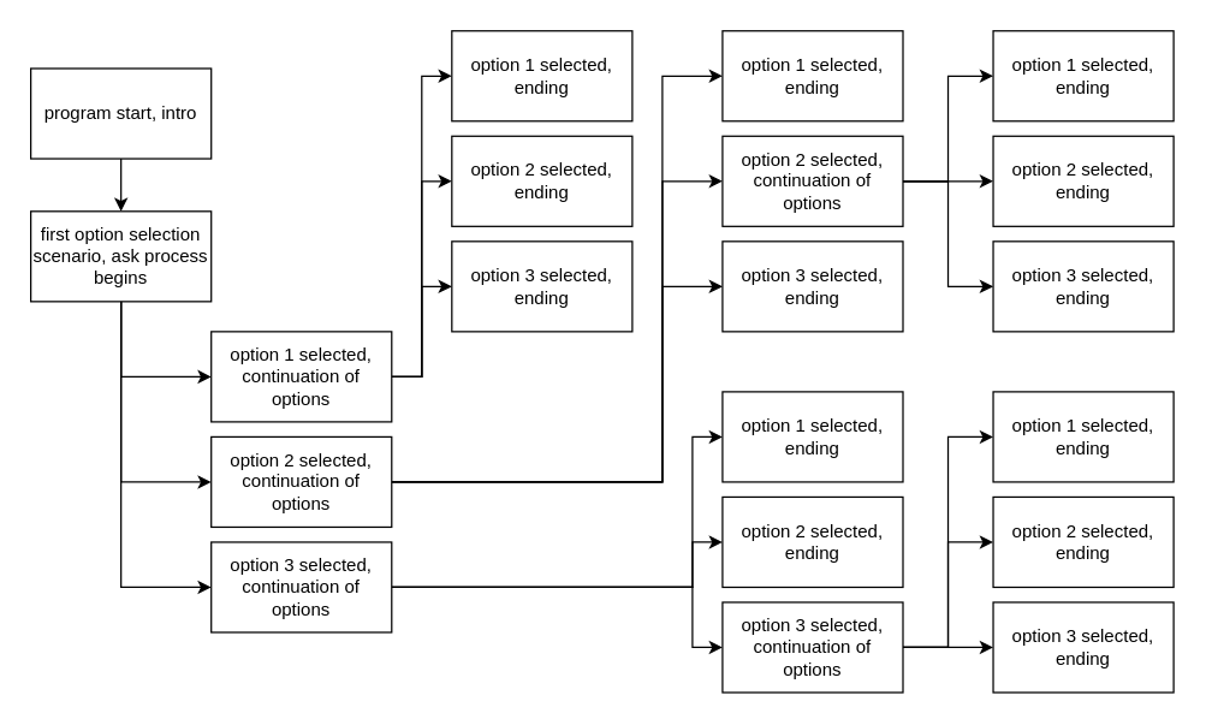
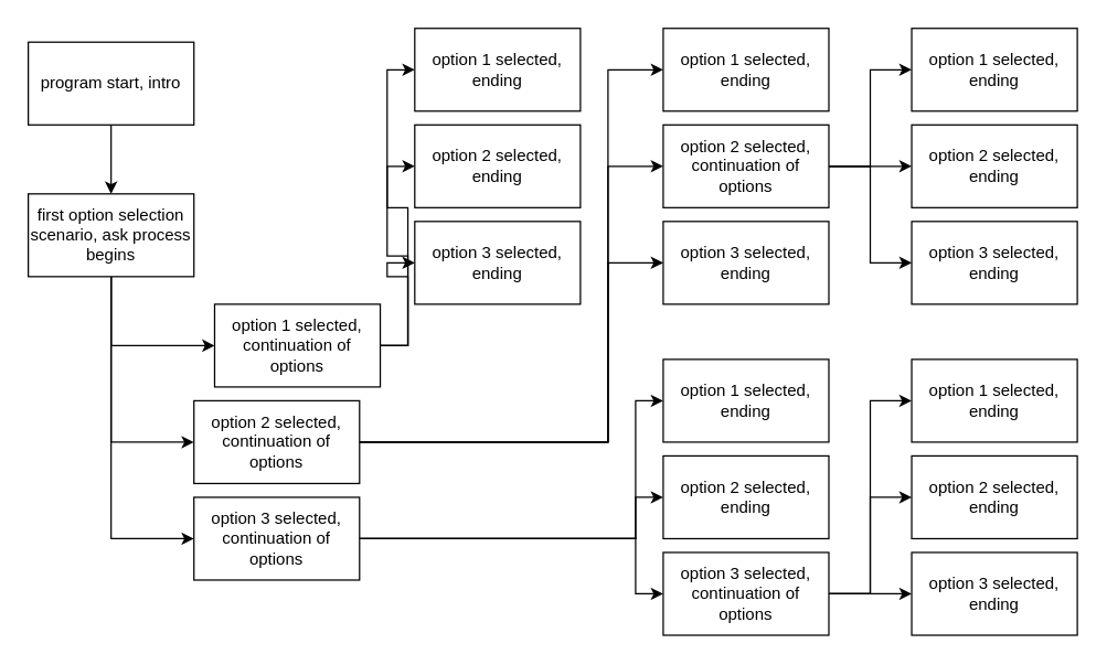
  <mxCell id="0" />
  <mxCell id="1" parent="0" />
  <mxCell id="2" style="edgeStyle=orthogonalEdgeStyle;rounded=0;orthogonalLoop=1;jettySize=auto;html=1;exitX=0.5;exitY=1;exitDx=0;exitDy=0;entryX=0.5;entryY=0;entryDx=0;entryDy=0;" edge="1" parent="1" source="3" target="7"><mxGeometry relative="1" as="geometry" /></mxCell>
- <mxCell id="3" value="&lt;div&gt;program start, intro&lt;/div&gt;" style="rounded=0;whiteSpace=wrap;html=1;" vertex="1" parent="1"><mxGeometry x="20" y="45" width="120" height="60" as="geometry" /></mxCell>
+ <mxCell id="3" value="&lt;div&gt;program start, intro&lt;/div&gt;" style="rounded=0;whiteSpace=wrap;html=1;" vertex="1" parent="1"><mxGeometry x="20" y="30" width="120" height="60" as="geometry" /></mxCell>
  <mxCell id="4" style="edgeStyle=orthogonalEdgeStyle;rounded=0;orthogonalLoop=1;jettySize=auto;html=1;exitX=0.5;exitY=1;exitDx=0;exitDy=0;entryX=0;entryY=0.5;entryDx=0;entryDy=0;" edge="1" parent="1" source="7" target="11"><mxGeometry relative="1" as="geometry" /></mxCell>
  <mxCell id="5" style="edgeStyle=orthogonalEdgeStyle;rounded=0;orthogonalLoop=1;jettySize=auto;html=1;exitX=0.5;exitY=1;exitDx=0;exitDy=0;entryX=0;entryY=0.5;entryDx=0;entryDy=0;" edge="1" parent="1" source="7" target="15"><mxGeometry relative="1" as="geometry" /></mxCell>
  <mxCell id="6" style="edgeStyle=orthogonalEdgeStyle;rounded=0;orthogonalLoop=1;jettySize=auto;html=1;exitX=0.5;exitY=1;exitDx=0;exitDy=0;entryX=0;entryY=0.5;entryDx=0;entryDy=0;" edge="1" parent="1" source="7" target="19"><mxGeometry relative="1" as="geometry" /></mxCell>
  <mxCell id="7" value="first option selection scenario, ask process begins" style="rounded=0;whiteSpace=wrap;html=1;" vertex="1" parent="1"><mxGeometry x="20" y="140" width="120" height="60" as="geometry" /></mxCell>
  <mxCell id="8" style="edgeStyle=orthogonalEdgeStyle;rounded=0;orthogonalLoop=1;jettySize=auto;html=1;exitX=1;exitY=0.5;exitDx=0;exitDy=0;entryX=0;entryY=0.5;entryDx=0;entryDy=0;" edge="1" parent="1" source="11" target="20"><mxGeometry relative="1" as="geometry" /></mxCell>
  <mxCell id="9" style="edgeStyle=orthogonalEdgeStyle;rounded=0;orthogonalLoop=1;jettySize=auto;html=1;exitX=1;exitY=0.5;exitDx=0;exitDy=0;entryX=0;entryY=0.5;entryDx=0;entryDy=0;" edge="1" parent="1" source="11" target="21"><mxGeometry relative="1" as="geometry" /></mxCell>
  <mxCell id="10" style="edgeStyle=orthogonalEdgeStyle;rounded=0;orthogonalLoop=1;jettySize=auto;html=1;exitX=1;exitY=0.5;exitDx=0;exitDy=0;entryX=0;entryY=0.5;entryDx=0;entryDy=0;" edge="1" parent="1" source="11" target="22"><mxGeometry relative="1" as="geometry" /></mxCell>
- <mxCell id="11" value="option 1 selected, continuation of options" style="rounded=0;whiteSpace=wrap;html=1;" vertex="1" parent="1"><mxGeometry x="140" y="220" width="120" height="60" as="geometry" /></mxCell>
+ <mxCell id="11" value="option 1 selected, continuation of options" style="rounded=0;whiteSpace=wrap;html=1;" vertex="1" parent="1"><mxGeometry x="155" y="220" width="120" height="60" as="geometry" /></mxCell>
  <mxCell id="12" style="edgeStyle=orthogonalEdgeStyle;rounded=0;orthogonalLoop=1;jettySize=auto;html=1;exitX=1;exitY=0.5;exitDx=0;exitDy=0;entryX=0;entryY=0.5;entryDx=0;entryDy=0;" edge="1" parent="1" source="15" target="23"><mxGeometry relative="1" as="geometry"><Array as="points"><mxPoint x="440" y="320" /><mxPoint x="440" y="50" /></Array></mxGeometry></mxCell>
  <mxCell id="13" style="edgeStyle=orthogonalEdgeStyle;rounded=0;orthogonalLoop=1;jettySize=auto;html=1;exitX=1;exitY=0.5;exitDx=0;exitDy=0;entryX=0;entryY=0.5;entryDx=0;entryDy=0;" edge="1" parent="1" source="15" target="28"><mxGeometry relative="1" as="geometry"><Array as="points"><mxPoint x="440" y="320" /><mxPoint x="440" y="120" /></Array></mxGeometry></mxCell>
  <mxCell id="14" style="edgeStyle=orthogonalEdgeStyle;rounded=0;orthogonalLoop=1;jettySize=auto;html=1;exitX=1;exitY=0.5;exitDx=0;exitDy=0;entryX=0;entryY=0.5;entryDx=0;entryDy=0;" edge="1" parent="1" source="15" target="24"><mxGeometry relative="1" as="geometry"><Array as="points"><mxPoint x="440" y="320" /><mxPoint x="440" y="190" /></Array></mxGeometry></mxCell>
  <mxCell id="15" value="option 2 selected, continuation of options" style="rounded=0;whiteSpace=wrap;html=1;" vertex="1" parent="1"><mxGeometry x="140" y="290" width="120" height="60" as="geometry" /></mxCell>
  <mxCell id="16" style="edgeStyle=orthogonalEdgeStyle;rounded=0;orthogonalLoop=1;jettySize=auto;html=1;exitX=1;exitY=0.5;exitDx=0;exitDy=0;entryX=0;entryY=0.5;entryDx=0;entryDy=0;" edge="1" parent="1" source="19" target="32"><mxGeometry relative="1" as="geometry"><Array as="points"><mxPoint x="460" y="390" /><mxPoint x="460" y="290" /></Array></mxGeometry></mxCell>
  <mxCell id="17" style="edgeStyle=orthogonalEdgeStyle;rounded=0;orthogonalLoop=1;jettySize=auto;html=1;exitX=1;exitY=0.5;exitDx=0;exitDy=0;entryX=0;entryY=0.5;entryDx=0;entryDy=0;" edge="1" parent="1" source="19" target="33"><mxGeometry relative="1" as="geometry"><Array as="points"><mxPoint x="460" y="390" /><mxPoint x="460" y="360" /></Array></mxGeometry></mxCell>
  <mxCell id="18" style="edgeStyle=orthogonalEdgeStyle;rounded=0;orthogonalLoop=1;jettySize=auto;html=1;exitX=1;exitY=0.5;exitDx=0;exitDy=0;entryX=0;entryY=0.5;entryDx=0;entryDy=0;" edge="1" parent="1" source="19" target="37"><mxGeometry relative="1" as="geometry"><Array as="points"><mxPoint x="460" y="390" /><mxPoint x="460" y="430" /></Array></mxGeometry></mxCell>
  <mxCell id="19" value="option 3 selected, continuation of options" style="rounded=0;whiteSpace=wrap;html=1;" vertex="1" parent="1"><mxGeometry x="140" y="360" width="120" height="60" as="geometry" /></mxCell>
  <mxCell id="20" value="option 1 selected, ending" style="rounded=0;whiteSpace=wrap;html=1;" vertex="1" parent="1"><mxGeometry x="300" y="20" width="120" height="60" as="geometry" /></mxCell>
  <mxCell id="21" value="option 2 selected, ending" style="rounded=0;whiteSpace=wrap;html=1;" vertex="1" parent="1"><mxGeometry x="300" y="90" width="120" height="60" as="geometry" /></mxCell>
  <mxCell id="22" value="option 3 selected, ending" style="rounded=0;whiteSpace=wrap;html=1;" vertex="1" parent="1"><mxGeometry x="300" y="160" width="120" height="60" as="geometry" /></mxCell>
  <mxCell id="23" value="option 1 selected, ending" style="rounded=0;whiteSpace=wrap;html=1;" vertex="1" parent="1"><mxGeometry x="480" y="20" width="120" height="60" as="geometry" /></mxCell>
  <mxCell id="24" value="option 3 selected, ending" style="rounded=0;whiteSpace=wrap;html=1;" vertex="1" parent="1"><mxGeometry x="480" y="160" width="120" height="60" as="geometry" /></mxCell>
  <mxCell id="25" style="edgeStyle=orthogonalEdgeStyle;rounded=0;orthogonalLoop=1;jettySize=auto;html=1;exitX=1;exitY=0.5;exitDx=0;exitDy=0;entryX=0;entryY=0.5;entryDx=0;entryDy=0;" edge="1" parent="1" source="28" target="29"><mxGeometry relative="1" as="geometry" /></mxCell>
  <mxCell id="26" style="edgeStyle=orthogonalEdgeStyle;rounded=0;orthogonalLoop=1;jettySize=auto;html=1;exitX=1;exitY=0.5;exitDx=0;exitDy=0;entryX=0;entryY=0.5;entryDx=0;entryDy=0;" edge="1" parent="1" source="28" target="30"><mxGeometry relative="1" as="geometry" /></mxCell>
  <mxCell id="27" style="edgeStyle=orthogonalEdgeStyle;rounded=0;orthogonalLoop=1;jettySize=auto;html=1;exitX=1;exitY=0.5;exitDx=0;exitDy=0;entryX=0;entryY=0.5;entryDx=0;entryDy=0;" edge="1" parent="1" source="28" target="31"><mxGeometry relative="1" as="geometry" /></mxCell>
  <mxCell id="28" value="option 2 selected, continuation of options" style="rounded=0;whiteSpace=wrap;html=1;" vertex="1" parent="1"><mxGeometry x="480" y="90" width="120" height="60" as="geometry" /></mxCell>
  <mxCell id="29" value="option 1 selected, ending" style="rounded=0;whiteSpace=wrap;html=1;" vertex="1" parent="1"><mxGeometry x="660" y="20" width="120" height="60" as="geometry" /></mxCell>
  <mxCell id="30" value="option 2 selected, ending" style="rounded=0;whiteSpace=wrap;html=1;" vertex="1" parent="1"><mxGeometry x="660" y="90" width="120" height="60" as="geometry" /></mxCell>
  <mxCell id="31" value="option 3 selected, ending" style="rounded=0;whiteSpace=wrap;html=1;" vertex="1" parent="1"><mxGeometry x="660" y="160" width="120" height="60" as="geometry" /></mxCell>
  <mxCell id="32" value="option 1 selected, ending" style="rounded=0;whiteSpace=wrap;html=1;" vertex="1" parent="1"><mxGeometry x="480" y="260" width="120" height="60" as="geometry" /></mxCell>
  <mxCell id="33" value="option 2 selected, ending" style="rounded=0;whiteSpace=wrap;html=1;" vertex="1" parent="1"><mxGeometry x="480" y="330" width="120" height="60" as="geometry" /></mxCell>
  <mxCell id="34" style="edgeStyle=orthogonalEdgeStyle;rounded=0;orthogonalLoop=1;jettySize=auto;html=1;exitX=1;exitY=0.5;exitDx=0;exitDy=0;entryX=0;entryY=0.5;entryDx=0;entryDy=0;" edge="1" parent="1" source="37" target="38"><mxGeometry relative="1" as="geometry" /></mxCell>
  <mxCell id="35" style="edgeStyle=orthogonalEdgeStyle;rounded=0;orthogonalLoop=1;jettySize=auto;html=1;exitX=1;exitY=0.5;exitDx=0;exitDy=0;entryX=0;entryY=0.5;entryDx=0;entryDy=0;" edge="1" parent="1" source="37" target="39"><mxGeometry relative="1" as="geometry" /></mxCell>
  <mxCell id="36" style="edgeStyle=orthogonalEdgeStyle;rounded=0;orthogonalLoop=1;jettySize=auto;html=1;exitX=1;exitY=0.5;exitDx=0;exitDy=0;entryX=0;entryY=0.5;entryDx=0;entryDy=0;" edge="1" parent="1" source="37" target="40"><mxGeometry relative="1" as="geometry" /></mxCell>
  <mxCell id="37" value="option 3 selected, continuation of options" style="rounded=0;whiteSpace=wrap;html=1;" vertex="1" parent="1"><mxGeometry x="480" y="400" width="120" height="60" as="geometry" /></mxCell>
  <mxCell id="38" value="option 1 selected, ending" style="rounded=0;whiteSpace=wrap;html=1;" vertex="1" parent="1"><mxGeometry x="660" y="260" width="120" height="60" as="geometry" /></mxCell>
  <mxCell id="39" value="option 2 selected, ending" style="rounded=0;whiteSpace=wrap;html=1;" vertex="1" parent="1"><mxGeometry x="660" y="330" width="120" height="60" as="geometry" /></mxCell>
  <mxCell id="40" value="option 3 selected, ending" style="rounded=0;whiteSpace=wrap;html=1;" vertex="1" parent="1"><mxGeometry x="660" y="400" width="120" height="60" as="geometry" /></mxCell>
